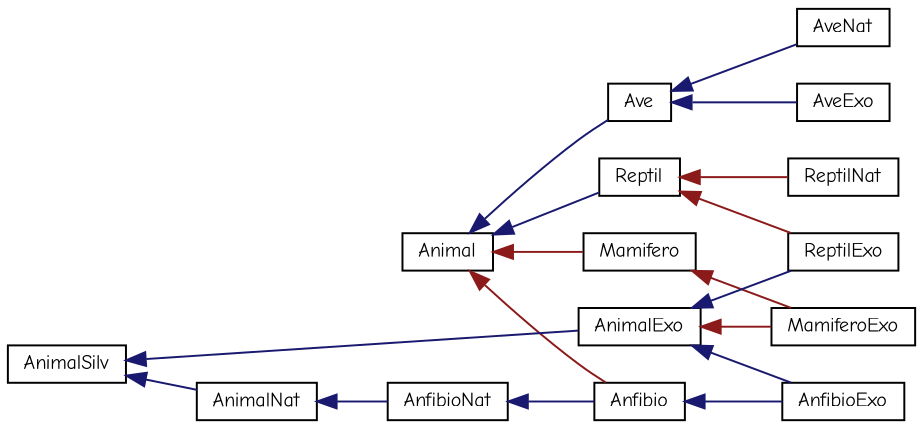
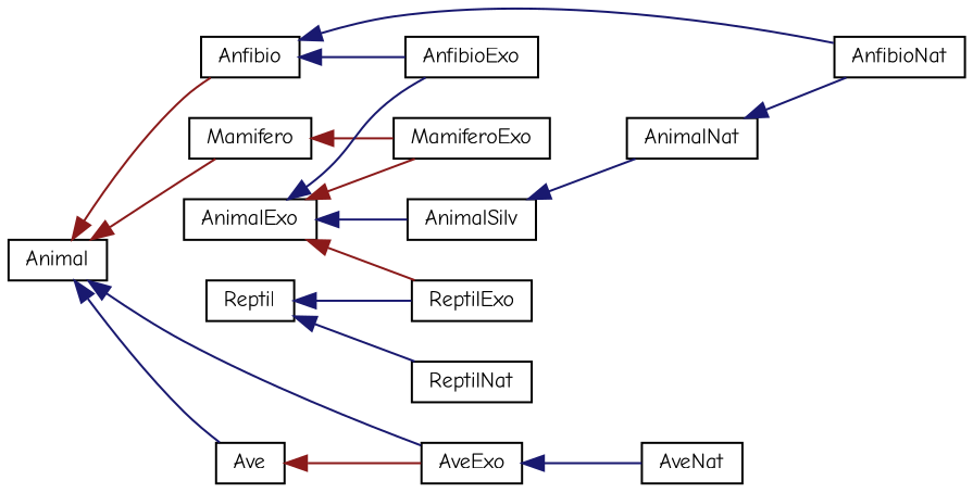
  digraph {
    fontname="Comic Neue"
    rankdir=LR
    node [color=black fillcolor=white fontname="Comic Neue" fontsize=10 shape=record style=filled]
    edge [color=midnightblue dir=back fontname="Comic Neue" fontsize=10 labelfontname=Helvetica labelfontsize=10 style=solid]
    n1 [height=0.2 label=Animal width=0.4]
    n2 [height=0.2 label=Anfibio width=0.4]
    n3 [height=0.2 label=Ave width=0.4]
    n4 [height=0.2 label=Mamifero width=0.4]
    n5 [height=0.2 label=Reptil width=0.4]
    n6 [height=0.2 label=AnfibioExo width=0.4]
    n7 [height=0.2 label=AnfibioNat width=0.4]
    n8 [height=0.2 label=AveExo width=0.4]
    n9 [height=0.2 label=AveNat width=0.4]
    n10 [height=0.2 label=MamiferoExo width=0.4]
    n11 [height=0.2 label=ReptilExo width=0.4]
    n12 [height=0.2 label=ReptilNat width=0.4]
    n13 [height=0.2 label=AnimalSilv width=0.4]
    n14 [height=0.2 label=AnimalExo width=0.4]
    n15 [height=0.2 label=AnimalNat width=0.4]
    n1 -> n2 [color=firebrick4]
    n1 -> n3
    n1 -> n4 [color=firebrick4]
-   n1 -> n5
+   n1 -> n8
    n2 -> n6
-   n7 -> n2
-   n3 -> n8
-   n3 -> n9
+   n2 -> n7
+   n3 -> n8 [color=firebrick4]
+   n8 -> n9
    n4 -> n10 [color=firebrick4]
-   n5 -> n11 [color=firebrick4]
-   n5 -> n12 [color=firebrick4]
-   n13 -> n14
+   n5 -> n11
+   n5 -> n12
+   n14 -> n13
    n13 -> n15
    n14 -> n6
    n14 -> n10 [color=firebrick4]
-   n14 -> n11
+   n14 -> n11 [color=firebrick4]
    n15 -> n7
  }
